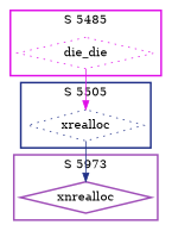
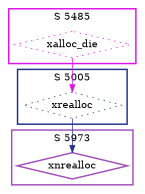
  digraph {
    node [shape=diamond style=dotted]
    n1 [color="#203088" label=xrealloc]
    n2 [color="#A050B8" label=xnrealloc style=bold]
-   n3 [color="#E010E8" label=die_die]
+   n3 [color="#E010E8" label=xalloc_die]
    subgraph cluster_1 {
      color="#203088"
-     label="S 5505"
+     label="S 5005"
      style=bold
      n1
    }
    subgraph cluster_2 {
      color="#A050B8"
      label="S 5973"
      style=bold
      n2
    }
    subgraph cluster_3 {
      color="#E010E8"
      label="S 5485"
      style=bold
      n3
    }
    n1 -> n2 [color="#203088"]
    n3 -> n1 [color="#E010E8"]
  }
